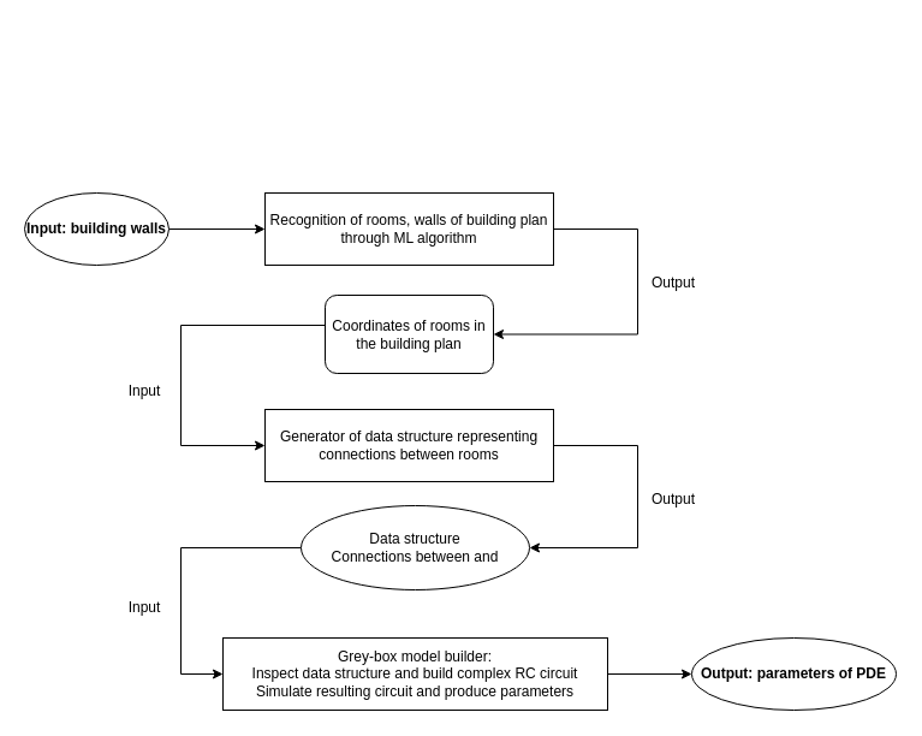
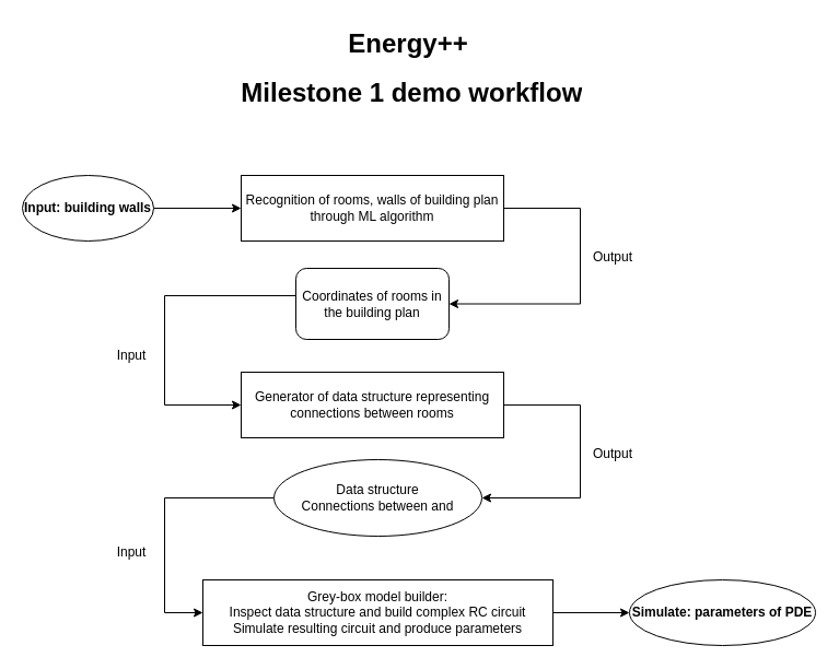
  <mxCell id="0" />
  <mxCell id="1" parent="0" />
  <mxCell id="2" style="edgeStyle=orthogonalEdgeStyle;rounded=0;orthogonalLoop=1;jettySize=auto;html=1;entryX=1;entryY=0.5;entryDx=0;entryDy=0;" edge="1" parent="1" source="3" target="14"><mxGeometry relative="1" as="geometry"><Array as="points"><mxPoint x="530" y="190" /><mxPoint x="530" y="277" /></Array></mxGeometry></mxCell>
  <mxCell id="3" value="Recognition of rooms, walls of building plan&lt;br&gt;through ML algorithm" style="rounded=0;whiteSpace=wrap;html=1;" vertex="1" parent="1"><mxGeometry x="220" y="160" width="240" height="60" as="geometry" /></mxCell>
+ <mxCell id="4" value="&lt;h1 style=&quot;&quot;&gt;Energy++&lt;/h1&gt;&lt;h1&gt;&amp;nbsp;Milestone 1 demo workflow&lt;/h1&gt;" style="text;html=1;strokeColor=none;fillColor=none;spacing=5;spacingTop=-20;whiteSpace=wrap;overflow=hidden;rounded=0;align=center;" vertex="1" parent="1"><mxGeometry x="158" y="20" width="430" height="100" as="geometry" /></mxCell>
  <mxCell id="5" style="edgeStyle=orthogonalEdgeStyle;rounded=0;orthogonalLoop=1;jettySize=auto;html=1;entryX=1;entryY=0.5;entryDx=0;entryDy=0;" edge="1" parent="1" source="6" target="16"><mxGeometry relative="1" as="geometry"><Array as="points"><mxPoint x="530" y="370" /><mxPoint x="530" y="455" /></Array></mxGeometry></mxCell>
  <mxCell id="6" value="Generator of data structure representing connections between rooms" style="rounded=0;whiteSpace=wrap;html=1;" vertex="1" parent="1"><mxGeometry x="220" y="340" width="240" height="60" as="geometry" /></mxCell>
  <mxCell id="7" value="" style="edgeStyle=orthogonalEdgeStyle;rounded=0;orthogonalLoop=1;jettySize=auto;html=1;" edge="1" parent="1" source="8" target="19"><mxGeometry relative="1" as="geometry" /></mxCell>
  <mxCell id="8" value="Grey-box model builder:&lt;br&gt;Inspect data structure and build complex RC circuit&lt;br&gt;Simulate resulting circuit and produce parameters" style="whiteSpace=wrap;html=1;rounded=0;" vertex="1" parent="1"><mxGeometry x="185" y="530" width="320" height="60" as="geometry" /></mxCell>
  <mxCell id="9" value="Output" style="text;html=1;strokeColor=none;fillColor=none;align=center;verticalAlign=middle;whiteSpace=wrap;rounded=0;" vertex="1" parent="1"><mxGeometry x="530" y="220" width="60" height="30" as="geometry" /></mxCell>
  <mxCell id="10" value="Input" style="text;html=1;strokeColor=none;fillColor=none;align=center;verticalAlign=middle;whiteSpace=wrap;rounded=0;" vertex="1" parent="1"><mxGeometry x="90" y="310" width="60" height="30" as="geometry" /></mxCell>
  <mxCell id="11" value="" style="edgeStyle=orthogonalEdgeStyle;rounded=0;orthogonalLoop=1;jettySize=auto;html=1;" edge="1" parent="1" source="12" target="3"><mxGeometry relative="1" as="geometry" /></mxCell>
  <mxCell id="12" value="&lt;b&gt;Input: building walls&lt;/b&gt;" style="ellipse;whiteSpace=wrap;html=1;" vertex="1" parent="1"><mxGeometry x="20" y="160" width="120" height="60" as="geometry" /></mxCell>
  <mxCell id="13" style="edgeStyle=orthogonalEdgeStyle;rounded=0;orthogonalLoop=1;jettySize=auto;html=1;entryX=0;entryY=0.5;entryDx=0;entryDy=0;" edge="1" parent="1" source="14" target="6"><mxGeometry relative="1" as="geometry"><Array as="points"><mxPoint x="150" y="270" /><mxPoint x="150" y="370" /></Array></mxGeometry></mxCell>
  <mxCell id="14" value="Coordinates of rooms in the building plan" style="whiteSpace=wrap;html=1;rounded=1;" vertex="1" parent="1"><mxGeometry x="270" y="245" width="140" height="65" as="geometry" /></mxCell>
  <mxCell id="15" style="edgeStyle=orthogonalEdgeStyle;rounded=0;orthogonalLoop=1;jettySize=auto;html=1;entryX=0;entryY=0.5;entryDx=0;entryDy=0;" edge="1" parent="1" source="16" target="8"><mxGeometry relative="1" as="geometry"><Array as="points"><mxPoint x="150" y="455" /><mxPoint x="150" y="560" /></Array></mxGeometry></mxCell>
  <mxCell id="16" value="Data structure&lt;br&gt;Connections between and" style="ellipse;whiteSpace=wrap;html=1;" vertex="1" parent="1"><mxGeometry x="250" y="420" width="190" height="70" as="geometry" /></mxCell>
  <mxCell id="17" value="Output" style="text;html=1;strokeColor=none;fillColor=none;align=center;verticalAlign=middle;whiteSpace=wrap;rounded=0;" vertex="1" parent="1"><mxGeometry x="530" y="400" width="60" height="30" as="geometry" /></mxCell>
  <mxCell id="18" value="Input" style="text;html=1;strokeColor=none;fillColor=none;align=center;verticalAlign=middle;whiteSpace=wrap;rounded=0;" vertex="1" parent="1"><mxGeometry x="90" y="490" width="60" height="30" as="geometry" /></mxCell>
- <mxCell id="19" value="&lt;b&gt;Output: parameters of PDE&lt;/b&gt;" style="ellipse;whiteSpace=wrap;html=1;rounded=0;" vertex="1" parent="1"><mxGeometry x="575" y="530" width="170" height="60" as="geometry" /></mxCell>
+ <mxCell id="19" value="&lt;b&gt;Simulate: parameters of PDE&lt;/b&gt;" style="ellipse;whiteSpace=wrap;html=1;rounded=0;" vertex="1" parent="1"><mxGeometry x="575" y="530" width="170" height="60" as="geometry" /></mxCell>
